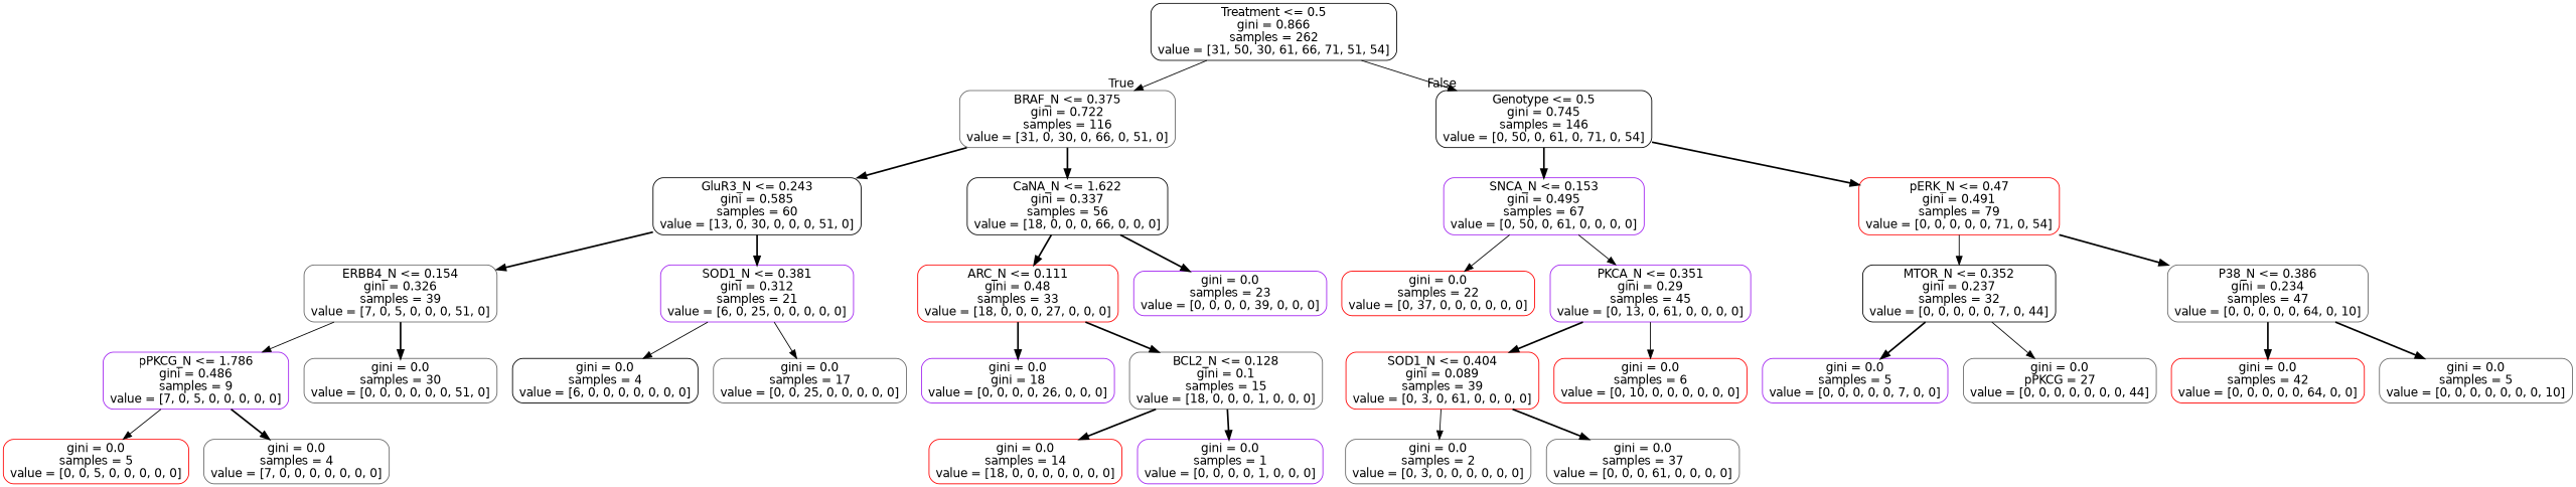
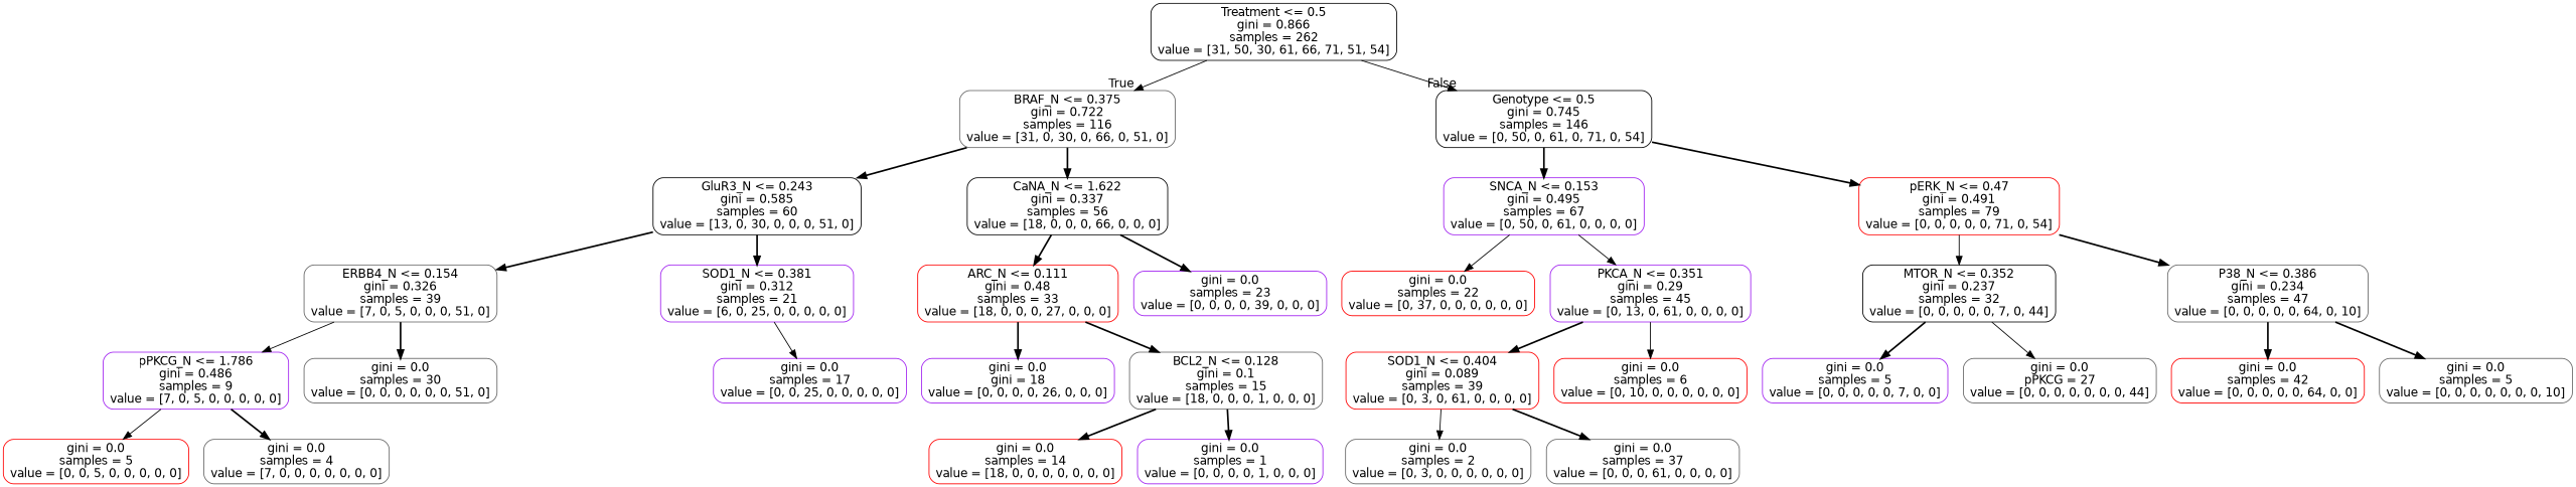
  digraph {
    node [color=gray40 fontname=helvetica shape=box style=rounded]
    edge [fontname=helvetica style=bold]
    n1 [color=black label="Treatment <= 0.5\ngini = 0.866\nsamples = 262\nvalue = [31, 50, 30, 61, 66, 71, 51, 54]"]
    n2 [label="BRAF_N <= 0.375\ngini = 0.722\nsamples = 116\nvalue = [31, 0, 30, 0, 66, 0, 51, 0]"]
    n3 [color=black label="Genotype <= 0.5\ngini = 0.745\nsamples = 146\nvalue = [0, 50, 0, 61, 0, 71, 0, 54]"]
    n4 [color=black label="GluR3_N <= 0.243\ngini = 0.585\nsamples = 60\nvalue = [13, 0, 30, 0, 0, 0, 51, 0]"]
    n5 [color=black label="CaNA_N <= 1.622\ngini = 0.337\nsamples = 56\nvalue = [18, 0, 0, 0, 66, 0, 0, 0]"]
    n6 [color=purple label="SNCA_N <= 0.153\ngini = 0.495\nsamples = 67\nvalue = [0, 50, 0, 61, 0, 0, 0, 0]"]
    n7 [color=red label="pERK_N <= 0.47\ngini = 0.491\nsamples = 79\nvalue = [0, 0, 0, 0, 0, 71, 0, 54]"]
    n8 [label="ERBB4_N <= 0.154\ngini = 0.326\nsamples = 39\nvalue = [7, 0, 5, 0, 0, 0, 51, 0]"]
    n9 [color=purple label="SOD1_N <= 0.381\ngini = 0.312\nsamples = 21\nvalue = [6, 0, 25, 0, 0, 0, 0, 0]"]
    n10 [color=red label="ARC_N <= 0.111\ngini = 0.48\nsamples = 33\nvalue = [18, 0, 0, 0, 27, 0, 0, 0]"]
    n11 [color=purple label="gini = 0.0\nsamples = 23\nvalue = [0, 0, 0, 0, 39, 0, 0, 0]"]
    n12 [color=purple label="pPKCG_N <= 1.786\ngini = 0.486\nsamples = 9\nvalue = [7, 0, 5, 0, 0, 0, 0, 0]"]
    n13 [label="gini = 0.0\nsamples = 30\nvalue = [0, 0, 0, 0, 0, 0, 51, 0]"]
-   n14 [color=black label="gini = 0.0\nsamples = 4\nvalue = [6, 0, 0, 0, 0, 0, 0, 0]"]
-   n15 [label="gini = 0.0\nsamples = 17\nvalue = [0, 0, 25, 0, 0, 0, 0, 0]"]
+   n15 [color=purple label="gini = 0.0\nsamples = 17\nvalue = [0, 0, 25, 0, 0, 0, 0, 0]"]
    n16 [color=red label="gini = 0.0\nsamples = 5\nvalue = [0, 0, 5, 0, 0, 0, 0, 0]"]
    n17 [label="gini = 0.0\nsamples = 4\nvalue = [7, 0, 0, 0, 0, 0, 0, 0]"]
    n18 [color=purple label="gini = 0.0\ngini = 18\nvalue = [0, 0, 0, 0, 26, 0, 0, 0]"]
    n19 [label="BCL2_N <= 0.128\ngini = 0.1\nsamples = 15\nvalue = [18, 0, 0, 0, 1, 0, 0, 0]"]
    n20 [color=red label="gini = 0.0\nsamples = 14\nvalue = [18, 0, 0, 0, 0, 0, 0, 0]"]
    n21 [color=purple label="gini = 0.0\nsamples = 1\nvalue = [0, 0, 0, 0, 1, 0, 0, 0]"]
    n22 [color=red label="gini = 0.0\nsamples = 22\nvalue = [0, 37, 0, 0, 0, 0, 0, 0]"]
    n23 [color=purple label="PKCA_N <= 0.351\ngini = 0.29\nsamples = 45\nvalue = [0, 13, 0, 61, 0, 0, 0, 0]"]
    n24 [color=black label="MTOR_N <= 0.352\ngini = 0.237\nsamples = 32\nvalue = [0, 0, 0, 0, 0, 7, 0, 44]"]
    n25 [label="P38_N <= 0.386\ngini = 0.234\nsamples = 47\nvalue = [0, 0, 0, 0, 0, 64, 0, 10]"]
    n26 [color=red label="SOD1_N <= 0.404\ngini = 0.089\nsamples = 39\nvalue = [0, 3, 0, 61, 0, 0, 0, 0]"]
    n27 [color=red label="gini = 0.0\nsamples = 6\nvalue = [0, 10, 0, 0, 0, 0, 0, 0]"]
    n28 [label="gini = 0.0\nsamples = 2\nvalue = [0, 3, 0, 0, 0, 0, 0, 0]"]
    n29 [label="gini = 0.0\nsamples = 37\nvalue = [0, 0, 0, 61, 0, 0, 0, 0]"]
    n30 [color=purple label="gini = 0.0\nsamples = 5\nvalue = [0, 0, 0, 0, 0, 7, 0, 0]"]
    n31 [label="gini = 0.0\npPKCG = 27\nvalue = [0, 0, 0, 0, 0, 0, 0, 44]"]
    n32 [color=red label="gini = 0.0\nsamples = 42\nvalue = [0, 0, 0, 0, 0, 64, 0, 0]"]
    n33 [label="gini = 0.0\nsamples = 5\nvalue = [0, 0, 0, 0, 0, 0, 0, 10]"]
    n1 -> n2 [headlabel=True labelangle=45 labeldistance=2.5 style=solid]
    n1 -> n3 [headlabel=False labelangle=-45 labeldistance=2.5 style=solid]
    n2 -> n4
    n2 -> n5
    n3 -> n6
    n3 -> n7
    n4 -> n8
    n4 -> n9
    n5 -> n10
    n5 -> n11
    n6 -> n22 [style=solid]
    n6 -> n23 [style=solid]
    n7 -> n24 [style=solid]
    n7 -> n25
    n8 -> n12 [style=solid]
    n8 -> n13
-   n9 -> n14 [style=solid]
    n9 -> n15 [style=solid]
    n10 -> n18
    n10 -> n19
    n12 -> n16 [style=solid]
    n12 -> n17
    n19 -> n20
    n19 -> n21
    n23 -> n26
    n23 -> n27 [style=solid]
    n24 -> n30
    n24 -> n31 [style=solid]
    n25 -> n32
    n25 -> n33
    n26 -> n28 [style=solid]
    n26 -> n29
  }
